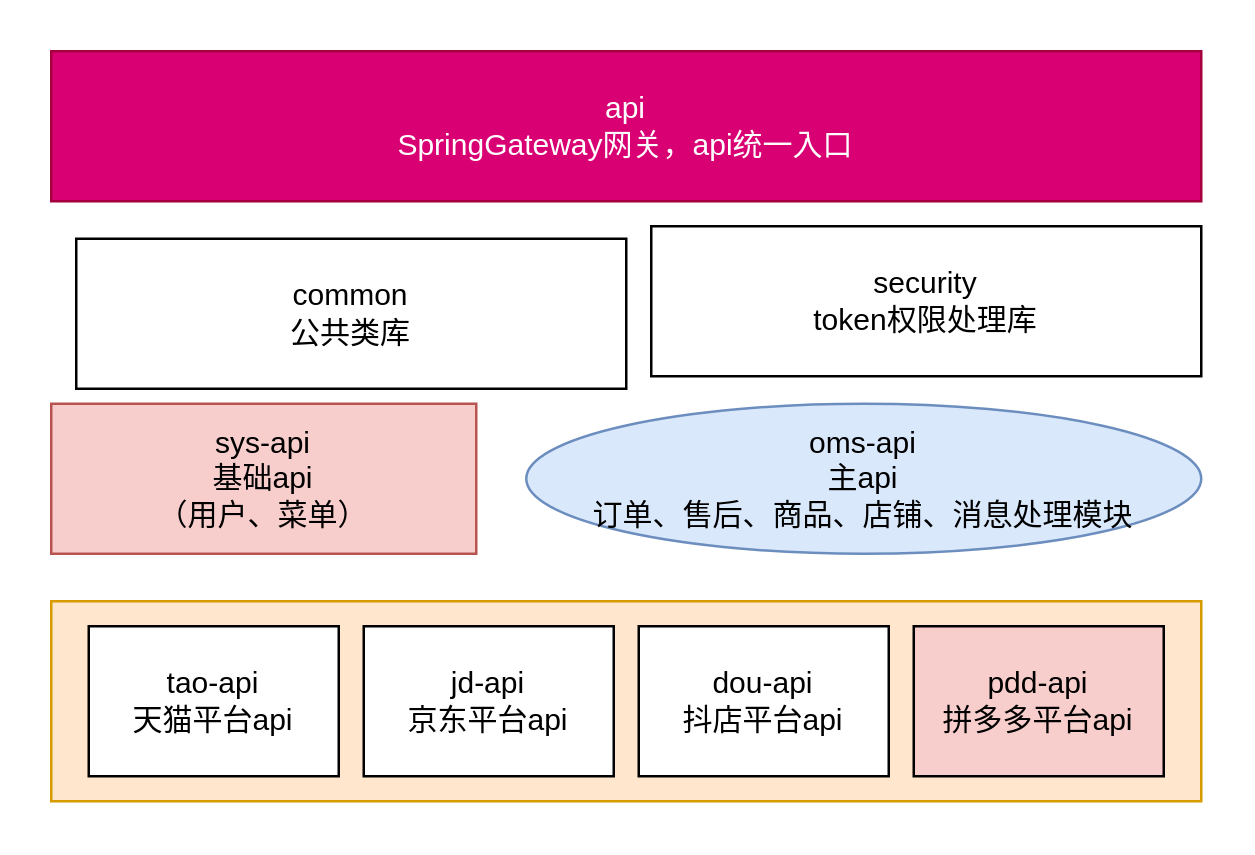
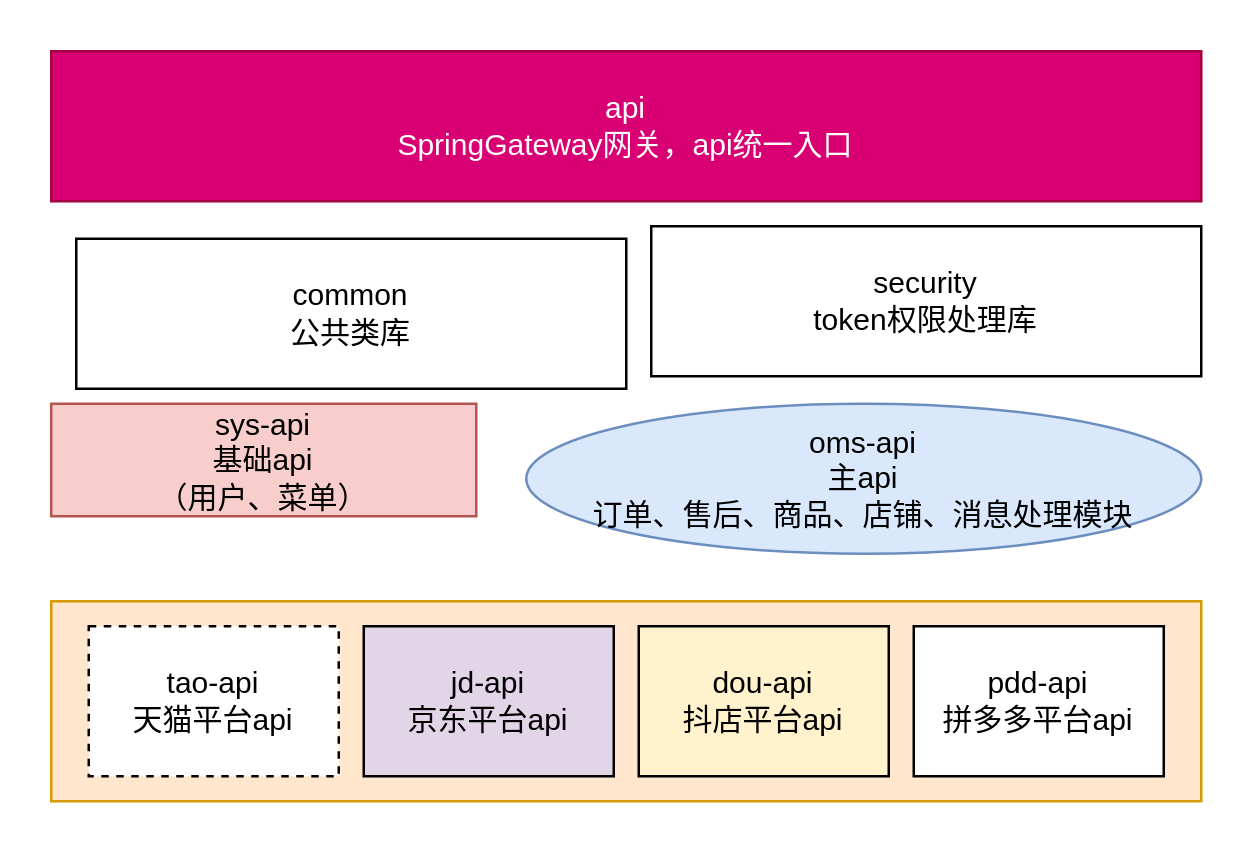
  <mxCell id="0" />
  <mxCell id="1" parent="0" />
  <mxCell id="2" value="api&lt;div&gt;SpringGateway网关，api统一入口&lt;/div&gt;" style="rounded=0;whiteSpace=wrap;html=1;fillColor=#d80073;fontColor=#ffffff;strokeColor=#A50040;" vertex="1" parent="1"><mxGeometry x="20" y="20" width="460" height="60" as="geometry" /></mxCell>
  <mxCell id="3" value="" style="rounded=0;whiteSpace=wrap;html=1;fillColor=#ffe6cc;strokeColor=#d79b00;" vertex="1" parent="1"><mxGeometry x="20" y="240" width="460" height="80" as="geometry" /></mxCell>
- <mxCell id="4" value="sys-api&lt;div&gt;基础api&lt;/div&gt;&lt;div&gt;（用户、菜单）&lt;/div&gt;" style="rounded=0;whiteSpace=wrap;html=1;fillColor=#f8cecc;strokeColor=#b85450;" vertex="1" parent="1"><mxGeometry x="20" y="161" width="170" height="60" as="geometry" /></mxCell>
+ <mxCell id="4" value="sys-api&lt;div&gt;基础api&lt;/div&gt;&lt;div&gt;（用户、菜单）&lt;/div&gt;" style="rounded=0;whiteSpace=wrap;html=1;fillColor=#f8cecc;strokeColor=#b85450;" vertex="1" parent="1"><mxGeometry x="20" y="161" width="170" height="45" as="geometry" /></mxCell>
  <mxCell id="5" value="oms-api&lt;div&gt;主api&lt;/div&gt;&lt;div&gt;订单、售后、商品、店铺、消息处理模块&lt;/div&gt;" style="ellipse;whiteSpace=wrap;html=1;fillColor=#dae8fc;strokeColor=#6c8ebf;" vertex="1" parent="1"><mxGeometry x="210" y="161" width="270" height="60" as="geometry" /></mxCell>
  <mxCell id="6" value="common&lt;div&gt;公共类库&lt;/div&gt;" style="rounded=0;whiteSpace=wrap;html=1;" vertex="1" parent="1"><mxGeometry x="30" y="95" width="220" height="60" as="geometry" /></mxCell>
  <mxCell id="7" value="security&lt;div&gt;token权限处理库&lt;/div&gt;" style="rounded=0;whiteSpace=wrap;html=1;" vertex="1" parent="1"><mxGeometry x="260" y="90" width="220" height="60" as="geometry" /></mxCell>
- <mxCell id="8" value="tao-api&lt;div&gt;天猫平台api&lt;/div&gt;" style="rounded=0;whiteSpace=wrap;html=1;" vertex="1" parent="1"><mxGeometry x="35" y="250" width="100" height="60" as="geometry" /></mxCell>
- <mxCell id="9" value="jd-api&lt;div&gt;京东平台api&lt;/div&gt;" style="rounded=0;whiteSpace=wrap;html=1;" vertex="1" parent="1"><mxGeometry x="145" y="250" width="100" height="60" as="geometry" /></mxCell>
- <mxCell id="10" value="dou-api&lt;div&gt;抖店平台api&lt;/div&gt;" style="rounded=0;whiteSpace=wrap;html=1;" vertex="1" parent="1"><mxGeometry x="255" y="250" width="100" height="60" as="geometry" /></mxCell>
- <mxCell id="11" value="pdd-api&lt;div&gt;拼多多平台api&lt;/div&gt;" style="rounded=0;whiteSpace=wrap;html=1;fillColor=#f8cecc;" vertex="1" parent="1"><mxGeometry x="365" y="250" width="100" height="60" as="geometry" /></mxCell>
+ <mxCell id="8" value="tao-api&lt;div&gt;天猫平台api&lt;/div&gt;" style="rounded=0;whiteSpace=wrap;html=1;dashed=1;" vertex="1" parent="1"><mxGeometry x="35" y="250" width="100" height="60" as="geometry" /></mxCell>
+ <mxCell id="9" value="jd-api&lt;div&gt;京东平台api&lt;/div&gt;" style="rounded=0;whiteSpace=wrap;html=1;fillColor=#e1d5e7;" vertex="1" parent="1"><mxGeometry x="145" y="250" width="100" height="60" as="geometry" /></mxCell>
+ <mxCell id="10" value="dou-api&lt;div&gt;抖店平台api&lt;/div&gt;" style="rounded=0;whiteSpace=wrap;html=1;fillColor=#fff2cc;" vertex="1" parent="1"><mxGeometry x="255" y="250" width="100" height="60" as="geometry" /></mxCell>
+ <mxCell id="11" value="pdd-api&lt;div&gt;拼多多平台api&lt;/div&gt;" style="rounded=0;whiteSpace=wrap;html=1;" vertex="1" parent="1"><mxGeometry x="365" y="250" width="100" height="60" as="geometry" /></mxCell>
